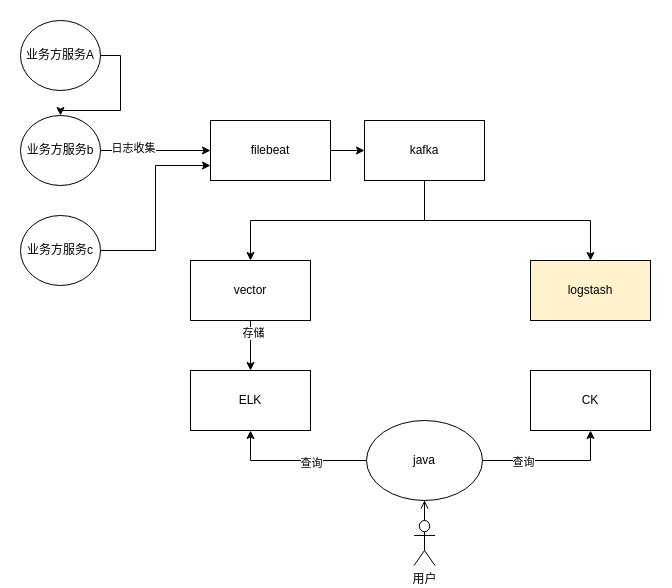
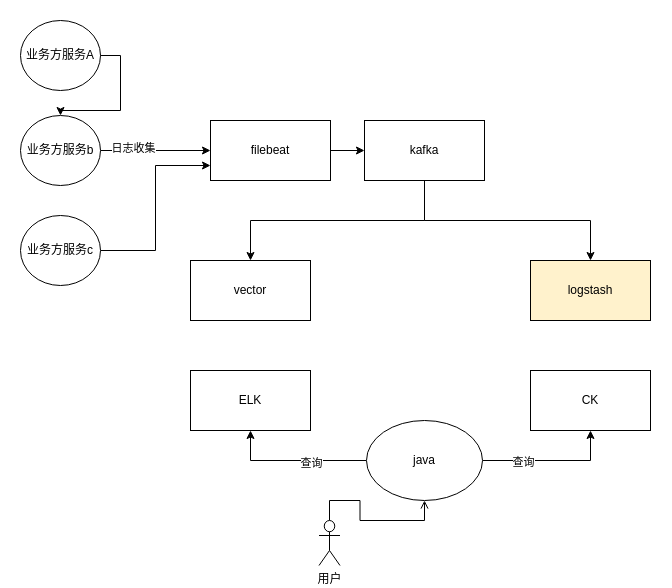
  <mxCell id="0" />
  <mxCell id="1" parent="0" />
  <mxCell id="2" value="业务方服务A" style="ellipse;whiteSpace=wrap;html=1;" vertex="1" parent="1"><mxGeometry x="20" y="20" width="80" height="70" as="geometry" /></mxCell>
  <mxCell id="3" style="edgeStyle=orthogonalEdgeStyle;rounded=0;orthogonalLoop=1;jettySize=auto;html=1;exitX=1;exitY=0.5;exitDx=0;exitDy=0;entryX=0;entryY=0.5;entryDx=0;entryDy=0;" edge="1" parent="1" source="5" target="9"><mxGeometry relative="1" as="geometry"><mxPoint x="140" y="155" as="targetPoint" /></mxGeometry></mxCell>
  <mxCell id="4" value="日志收集" style="edgeLabel;html=1;align=center;verticalAlign=middle;resizable=0;points=[];" vertex="1" connectable="0" parent="3"><mxGeometry x="-0.413" y="3" relative="1" as="geometry"><mxPoint as="offset" /></mxGeometry></mxCell>
  <mxCell id="5" value="业务方服务b" style="ellipse;whiteSpace=wrap;html=1;" vertex="1" parent="1"><mxGeometry x="20" y="115" width="80" height="70" as="geometry" /></mxCell>
  <mxCell id="6" style="edgeStyle=orthogonalEdgeStyle;rounded=0;orthogonalLoop=1;jettySize=auto;html=1;exitX=1;exitY=0.5;exitDx=0;exitDy=0;entryX=0;entryY=0.75;entryDx=0;entryDy=0;" edge="1" parent="1" source="7" target="9"><mxGeometry relative="1" as="geometry" /></mxCell>
  <mxCell id="7" value="业务方服务c" style="ellipse;whiteSpace=wrap;html=1;" vertex="1" parent="1"><mxGeometry x="20" y="215" width="80" height="70" as="geometry" /></mxCell>
  <mxCell id="8" style="edgeStyle=orthogonalEdgeStyle;rounded=0;orthogonalLoop=1;jettySize=auto;html=1;exitX=1;exitY=0.5;exitDx=0;exitDy=0;entryX=0;entryY=0.5;entryDx=0;entryDy=0;" edge="1" parent="1" source="9" target="13"><mxGeometry relative="1" as="geometry" /></mxCell>
  <mxCell id="9" value="filebeat" style="rounded=0;whiteSpace=wrap;html=1;" vertex="1" parent="1"><mxGeometry x="210" y="120" width="120" height="60" as="geometry" /></mxCell>
  <mxCell id="10" style="edgeStyle=orthogonalEdgeStyle;rounded=0;orthogonalLoop=1;jettySize=auto;html=1;exitX=1;exitY=0.5;exitDx=0;exitDy=0;" edge="1" parent="1" source="2" target="5"><mxGeometry relative="1" as="geometry"><mxPoint x="120" y="130" as="targetPoint" /></mxGeometry></mxCell>
  <mxCell id="11" style="edgeStyle=orthogonalEdgeStyle;rounded=0;orthogonalLoop=1;jettySize=auto;html=1;exitX=0.5;exitY=1;exitDx=0;exitDy=0;" edge="1" parent="1" source="13" target="16"><mxGeometry relative="1" as="geometry" /></mxCell>
  <mxCell id="12" style="edgeStyle=orthogonalEdgeStyle;rounded=0;orthogonalLoop=1;jettySize=auto;html=1;exitX=0.5;exitY=1;exitDx=0;exitDy=0;entryX=0.5;entryY=0;entryDx=0;entryDy=0;" edge="1" parent="1" source="13" target="17"><mxGeometry relative="1" as="geometry" /></mxCell>
  <mxCell id="13" value="kafka" style="rounded=0;whiteSpace=wrap;html=1;" vertex="1" parent="1"><mxGeometry x="364" y="120" width="120" height="60" as="geometry" /></mxCell>
- <mxCell id="14" style="edgeStyle=orthogonalEdgeStyle;rounded=0;orthogonalLoop=1;jettySize=auto;html=1;exitX=0.5;exitY=1;exitDx=0;exitDy=0;entryX=0.5;entryY=0;entryDx=0;entryDy=0;" edge="1" parent="1" source="16" target="18"><mxGeometry relative="1" as="geometry" /></mxCell>
- <mxCell id="15" value="存储" style="edgeLabel;html=1;align=center;verticalAlign=middle;resizable=0;points=[];" vertex="1" connectable="0" parent="14"><mxGeometry x="-0.52" y="2" relative="1" as="geometry"><mxPoint as="offset" /></mxGeometry></mxCell>
  <mxCell id="16" value="vector" style="rounded=0;whiteSpace=wrap;html=1;" vertex="1" parent="1"><mxGeometry x="190" y="260" width="120" height="60" as="geometry" /></mxCell>
  <mxCell id="17" value="logstash" style="rounded=0;whiteSpace=wrap;html=1;fillColor=#fff2cc;" vertex="1" parent="1"><mxGeometry x="530" y="260" width="120" height="60" as="geometry" /></mxCell>
  <mxCell id="18" value="ELK" style="rounded=0;whiteSpace=wrap;html=1;" vertex="1" parent="1"><mxGeometry x="190" y="370" width="120" height="60" as="geometry" /></mxCell>
  <mxCell id="19" value="CK" style="rounded=0;whiteSpace=wrap;html=1;" vertex="1" parent="1"><mxGeometry x="530" y="370" width="120" height="60" as="geometry" /></mxCell>
  <mxCell id="20" style="edgeStyle=orthogonalEdgeStyle;rounded=0;orthogonalLoop=1;jettySize=auto;html=1;exitX=0;exitY=0.5;exitDx=0;exitDy=0;entryX=0.5;entryY=1;entryDx=0;entryDy=0;" edge="1" parent="1" source="24" target="18"><mxGeometry relative="1" as="geometry" /></mxCell>
  <mxCell id="21" value="查询" style="edgeLabel;html=1;align=center;verticalAlign=middle;resizable=0;points=[];" vertex="1" connectable="0" parent="20"><mxGeometry x="-0.235" y="2" relative="1" as="geometry"><mxPoint as="offset" /></mxGeometry></mxCell>
  <mxCell id="22" style="edgeStyle=orthogonalEdgeStyle;rounded=0;orthogonalLoop=1;jettySize=auto;html=1;entryX=0.5;entryY=1;entryDx=0;entryDy=0;" edge="1" parent="1" source="24" target="19"><mxGeometry relative="1" as="geometry" /></mxCell>
  <mxCell id="23" value="查询" style="edgeLabel;html=1;align=center;verticalAlign=middle;resizable=0;points=[];" vertex="1" connectable="0" parent="22"><mxGeometry x="-0.422" y="-1" relative="1" as="geometry"><mxPoint as="offset" /></mxGeometry></mxCell>
  <mxCell id="24" value="java" style="ellipse;whiteSpace=wrap;html=1;" vertex="1" parent="1"><mxGeometry x="366" y="420" width="116" height="80" as="geometry" /></mxCell>
  <mxCell id="25" style="edgeStyle=orthogonalEdgeStyle;rounded=0;orthogonalLoop=1;jettySize=auto;html=1;exitX=0.5;exitY=0;exitDx=0;exitDy=0;exitPerimeter=0;endArrow=open;" edge="1" parent="1" source="26" target="24"><mxGeometry relative="1" as="geometry" /></mxCell>
- <mxCell id="26" value="用户" style="shape=umlActor;verticalLabelPosition=bottom;verticalAlign=top;html=1;outlineConnect=0;" vertex="1" parent="1"><mxGeometry x="413.5" y="520" width="21" height="45" as="geometry" /></mxCell>
+ <mxCell id="26" value="用户" style="shape=umlActor;verticalLabelPosition=bottom;verticalAlign=top;html=1;outlineConnect=0;" vertex="1" parent="1"><mxGeometry x="318.5" y="520" width="21" height="45" as="geometry" /></mxCell>
